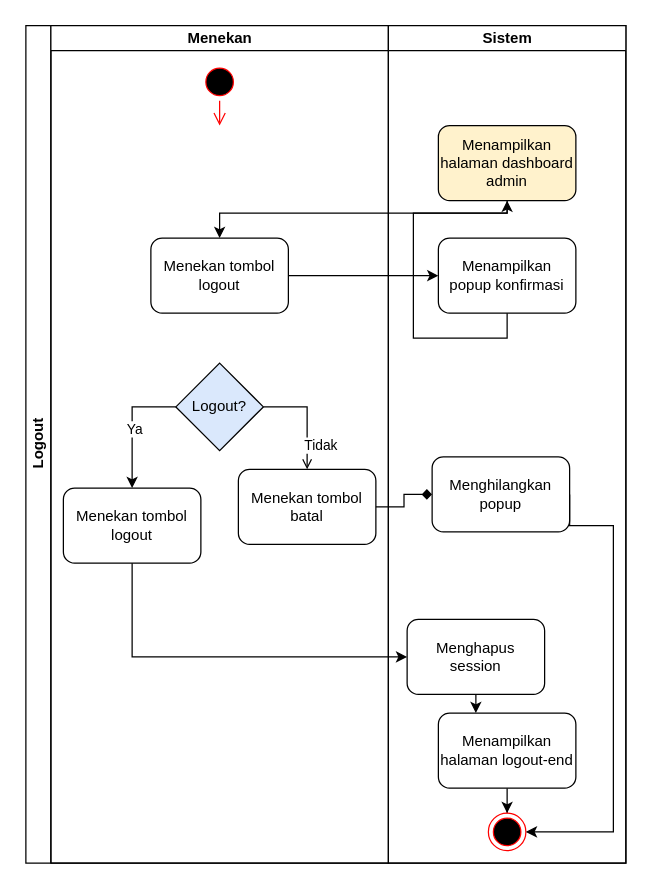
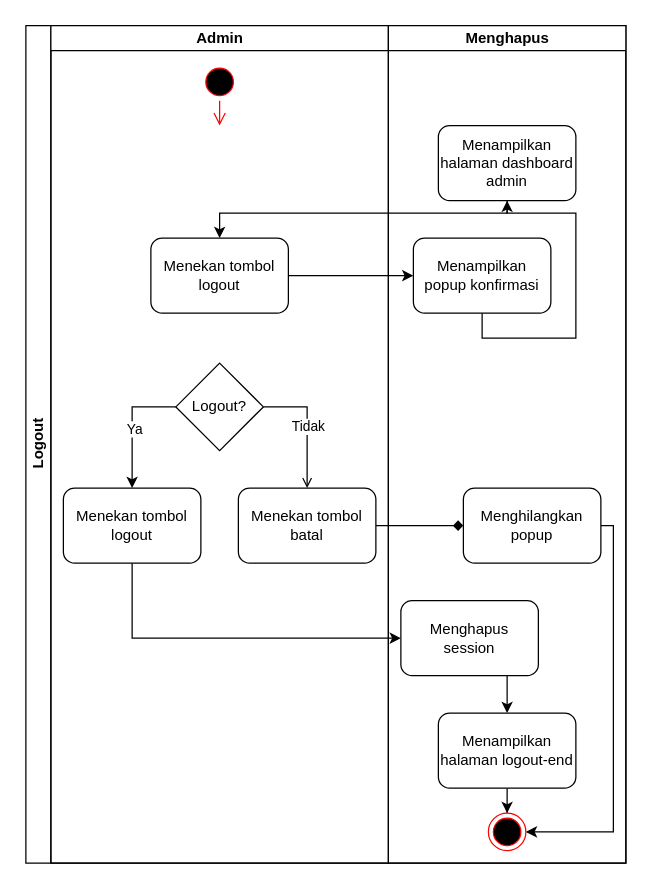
  <mxCell id="0" />
  <mxCell id="1" parent="0" />
  <mxCell id="2" value="Logout" style="swimlane;html=1;childLayout=stackLayout;resizeParent=1;resizeParentMax=0;startSize=20;horizontal=0;horizontalStack=1;" parent="1" vertex="1"><mxGeometry x="20" y="20" width="480" height="670" as="geometry" /></mxCell>
- <mxCell id="3" value="Menekan" style="swimlane;html=1;startSize=20;" parent="2" vertex="1"><mxGeometry x="20" width="270" height="670" as="geometry" /></mxCell>
+ <mxCell id="3" value="Admin" style="swimlane;html=1;startSize=20;" parent="2" vertex="1"><mxGeometry x="20" width="270" height="670" as="geometry" /></mxCell>
  <mxCell id="4" value="" style="edgeStyle=orthogonalEdgeStyle;html=1;verticalAlign=bottom;endArrow=open;endSize=8;strokeColor=#ff0000;" parent="3" source="12" edge="1"><mxGeometry relative="1" as="geometry"><mxPoint x="135" y="80" as="targetPoint" /></mxGeometry></mxCell>
  <mxCell id="5" value="Menekan tombol logout" style="rounded=1;whiteSpace=wrap;html=1;" vertex="1" parent="3"><mxGeometry x="10" y="370" width="110" height="60" as="geometry" /></mxCell>
  <mxCell id="6" style="edgeStyle=orthogonalEdgeStyle;rounded=0;orthogonalLoop=1;jettySize=auto;html=1;entryX=0.5;entryY=0;entryDx=0;entryDy=0;exitX=0;exitY=0.5;exitDx=0;exitDy=0;" edge="1" parent="3" source="10" target="5"><mxGeometry relative="1" as="geometry" /></mxCell>
  <mxCell id="7" value="Ya" style="edgeLabel;html=1;align=center;verticalAlign=middle;resizable=0;points=[];" vertex="1" connectable="0" parent="6"><mxGeometry x="-0.32" y="17" relative="1" as="geometry"><mxPoint as="offset" /></mxGeometry></mxCell>
  <mxCell id="8" style="edgeStyle=orthogonalEdgeStyle;rounded=0;orthogonalLoop=1;jettySize=auto;html=1;entryX=0.5;entryY=0;entryDx=0;entryDy=0;exitX=1;exitY=0.5;exitDx=0;exitDy=0;endArrow=open;" edge="1" parent="3" source="10" target="13"><mxGeometry relative="1" as="geometry" /></mxCell>
  <mxCell id="9" value="Tidak" style="edgeLabel;html=1;align=center;verticalAlign=middle;resizable=0;points=[];" vertex="1" connectable="0" parent="8"><mxGeometry x="-0.3" y="-15" relative="1" as="geometry"><mxPoint x="15" y="15" as="offset" /></mxGeometry></mxCell>
- <mxCell id="10" value="Logout?" style="rhombus;whiteSpace=wrap;html=1;fillColor=#dae8fc;" vertex="1" parent="3"><mxGeometry x="100" y="270" width="70" height="70" as="geometry" /></mxCell>
+ <mxCell id="10" value="Logout?" style="rhombus;whiteSpace=wrap;html=1;" vertex="1" parent="3"><mxGeometry x="100" y="270" width="70" height="70" as="geometry" /></mxCell>
  <mxCell id="11" value="Menekan tombol logout" style="rounded=1;whiteSpace=wrap;html=1;" vertex="1" parent="3"><mxGeometry x="80" y="170" width="110" height="60" as="geometry" /></mxCell>
  <mxCell id="12" value="" style="ellipse;html=1;shape=startState;fillColor=#000000;strokeColor=#ff0000;" parent="3" vertex="1"><mxGeometry x="120" y="30" width="30" height="30" as="geometry" /></mxCell>
- <mxCell id="13" value="Menekan tombol batal" style="rounded=1;whiteSpace=wrap;html=1;" vertex="1" parent="3"><mxGeometry x="150" y="355" width="110" height="60" as="geometry" /></mxCell>
- <mxCell id="14" value="Sistem" style="swimlane;html=1;startSize=20;" parent="2" vertex="1"><mxGeometry x="290" width="190" height="670" as="geometry" /></mxCell>
+ <mxCell id="13" value="Menekan tombol batal" style="rounded=1;whiteSpace=wrap;html=1;" vertex="1" parent="3"><mxGeometry x="150" y="370" width="110" height="60" as="geometry" /></mxCell>
+ <mxCell id="14" value="Menghapus" style="swimlane;html=1;startSize=20;" parent="2" vertex="1"><mxGeometry x="290" width="190" height="670" as="geometry" /></mxCell>
  <mxCell id="15" style="edgeStyle=orthogonalEdgeStyle;rounded=0;orthogonalLoop=1;jettySize=auto;html=1;" edge="1" parent="14" source="16" target="20"><mxGeometry relative="1" as="geometry"><Array as="points"><mxPoint x="95" y="530" /><mxPoint x="95" y="530" /></Array></mxGeometry></mxCell>
- <mxCell id="16" value="Menghapus&lt;br&gt;session" style="rounded=1;whiteSpace=wrap;html=1;" vertex="1" parent="14"><mxGeometry x="15" y="475" width="110" height="60" as="geometry" /></mxCell>
- <mxCell id="17" value="Menampilkan popup konfirmasi" style="rounded=1;whiteSpace=wrap;html=1;" vertex="1" parent="14"><mxGeometry x="40" y="170" width="110" height="60" as="geometry" /></mxCell>
- <mxCell id="18" value="Menampilkan halaman dashboard admin" style="rounded=1;whiteSpace=wrap;html=1;fillColor=#fff2cc;" parent="14" vertex="1"><mxGeometry x="40" y="80" width="110" height="60" as="geometry" /></mxCell>
+ <mxCell id="16" value="Menghapus&lt;br&gt;session" style="rounded=1;whiteSpace=wrap;html=1;" vertex="1" parent="14"><mxGeometry x="10" y="460" width="110" height="60" as="geometry" /></mxCell>
+ <mxCell id="17" value="Menampilkan popup konfirmasi" style="rounded=1;whiteSpace=wrap;html=1;" vertex="1" parent="14"><mxGeometry x="20" y="170" width="110" height="60" as="geometry" /></mxCell>
+ <mxCell id="18" value="Menampilkan halaman dashboard admin" style="rounded=1;whiteSpace=wrap;html=1;" parent="14" vertex="1"><mxGeometry x="40" y="80" width="110" height="60" as="geometry" /></mxCell>
  <mxCell id="19" style="edgeStyle=orthogonalEdgeStyle;rounded=0;orthogonalLoop=1;jettySize=auto;html=1;entryX=0.5;entryY=0;entryDx=0;entryDy=0;" edge="1" parent="14" source="20" target="21"><mxGeometry relative="1" as="geometry" /></mxCell>
  <mxCell id="20" value="Menampilkan halaman logout-end" style="rounded=1;whiteSpace=wrap;html=1;" vertex="1" parent="14"><mxGeometry x="40" y="550" width="110" height="60" as="geometry" /></mxCell>
  <mxCell id="21" value="" style="ellipse;html=1;shape=endState;fillColor=#000000;strokeColor=#ff0000;" vertex="1" parent="14"><mxGeometry x="80" y="630" width="30" height="30" as="geometry" /></mxCell>
  <mxCell id="22" style="edgeStyle=orthogonalEdgeStyle;rounded=0;orthogonalLoop=1;jettySize=auto;html=1;entryX=1;entryY=0.5;entryDx=0;entryDy=0;exitX=1;exitY=0.5;exitDx=0;exitDy=0;" edge="1" parent="14" source="23" target="21"><mxGeometry relative="1" as="geometry"><Array as="points"><mxPoint x="180" y="400" /><mxPoint x="180" y="645" /></Array></mxGeometry></mxCell>
- <mxCell id="23" value="Menghilangkan popup" style="rounded=1;whiteSpace=wrap;html=1;" vertex="1" parent="14"><mxGeometry x="35" y="345" width="110" height="60" as="geometry" /></mxCell>
+ <mxCell id="23" value="Menghilangkan popup" style="rounded=1;whiteSpace=wrap;html=1;" vertex="1" parent="14"><mxGeometry x="60" y="370" width="110" height="60" as="geometry" /></mxCell>
  <mxCell id="24" style="edgeStyle=orthogonalEdgeStyle;rounded=0;orthogonalLoop=1;jettySize=auto;html=1;entryX=0.5;entryY=0;entryDx=0;entryDy=0;exitX=0.5;exitY=1;exitDx=0;exitDy=0;" edge="1" parent="2" source="18" target="11"><mxGeometry relative="1" as="geometry"><Array as="points"><mxPoint x="385" y="150" /><mxPoint x="155" y="150" /></Array></mxGeometry></mxCell>
  <mxCell id="25" style="edgeStyle=orthogonalEdgeStyle;rounded=0;orthogonalLoop=1;jettySize=auto;html=1;entryX=0;entryY=0.5;entryDx=0;entryDy=0;" edge="1" parent="2" source="11" target="17"><mxGeometry relative="1" as="geometry" /></mxCell>
  <mxCell id="26" style="edgeStyle=orthogonalEdgeStyle;rounded=0;orthogonalLoop=1;jettySize=auto;html=1;exitX=0.5;exitY=1;exitDx=0;exitDy=0;" edge="1" parent="2" source="17" target="18"><mxGeometry relative="1" as="geometry" /></mxCell>
  <mxCell id="27" style="edgeStyle=orthogonalEdgeStyle;rounded=0;orthogonalLoop=1;jettySize=auto;html=1;entryX=0;entryY=0.5;entryDx=0;entryDy=0;endArrow=diamond;" edge="1" parent="2" source="13" target="23"><mxGeometry relative="1" as="geometry" /></mxCell>
  <mxCell id="28" style="edgeStyle=orthogonalEdgeStyle;rounded=0;orthogonalLoop=1;jettySize=auto;html=1;entryX=0;entryY=0.5;entryDx=0;entryDy=0;exitX=0.5;exitY=1;exitDx=0;exitDy=0;" edge="1" parent="2" source="5" target="16"><mxGeometry relative="1" as="geometry" /></mxCell>
